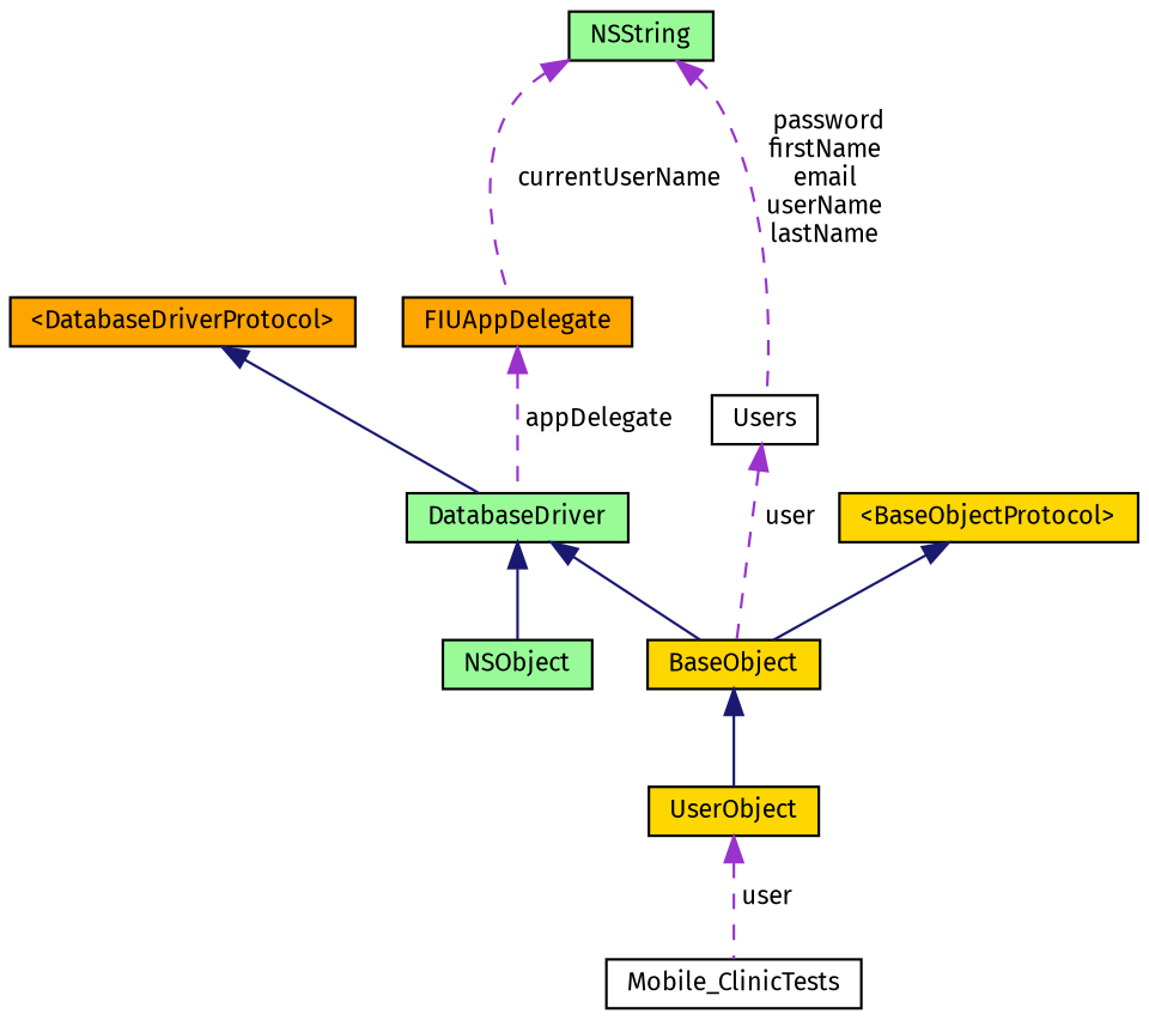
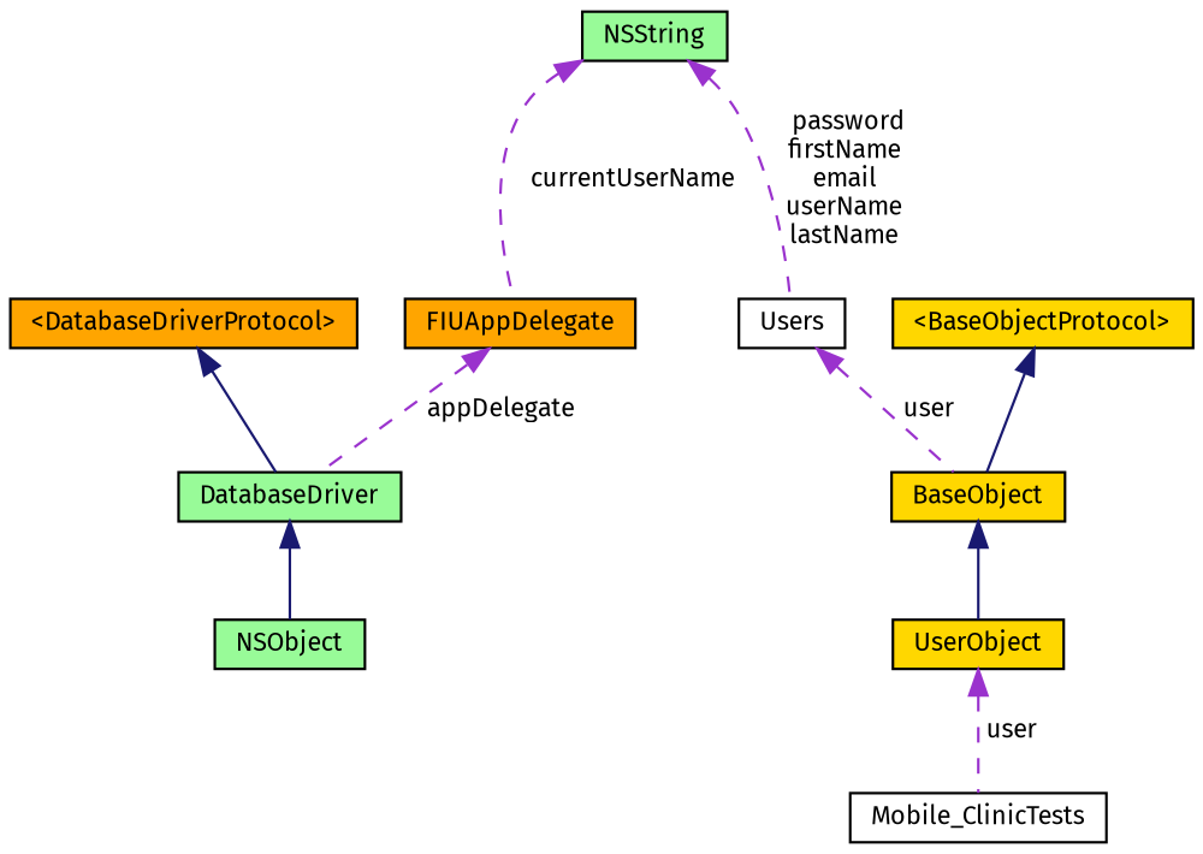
  digraph {
    fontname="Fira Sans"
    node [color=black fillcolor=gold fontname="Fira Sans" fontsize=10 shape=record style=filled]
    edge [color=darkorchid3 dir=back fontname="Fira Sans" fontsize=10 labelfontname=Helvetica labelfontsize=10 style=dashed]
    n1 [fillcolor=white fontcolor=black height=0.2 label=Mobile_ClinicTests width=0.4]
    n2 [height=0.2 label=UserObject width=0.4]
    n3 [height=0.2 label=BaseObject width=0.4]
    n4 [fillcolor=palegreen height=0.2 label=DatabaseDriver width=0.4]
    n5 [fillcolor=palegreen height=0.2 label=NSObject width=0.4]
    n6 [fillcolor=orange height=0.2 label="\<DatabaseDriverProtocol\>" width=0.4]
    n7 [fillcolor=orange height=0.2 label=FIUAppDelegate width=0.4]
    n8 [fillcolor=palegreen height=0.2 label=NSString width=0.4]
    n9 [fillcolor=white height=0.2 label=Users width=0.4]
    n10 [height=0.2 label="\<BaseObjectProtocol\>" width=0.4]
    n2 -> n1 [label=" user"]
    n3 -> n2 [color=midnightblue style=solid]
-   n4 -> n3 [color=midnightblue style=solid]
    n4 -> n5 [color=midnightblue style=solid]
    n6 -> n4 [color=midnightblue style=solid]
    n7 -> n4 [label=" appDelegate"]
    n8 -> n7 [label=" currentUserName"]
    n8 -> n9 [label=" password\nfirstName\nemail\nuserName\nlastName"]
    n9 -> n3 [label=" user"]
    n10 -> n3 [color=midnightblue style=solid]
  }
